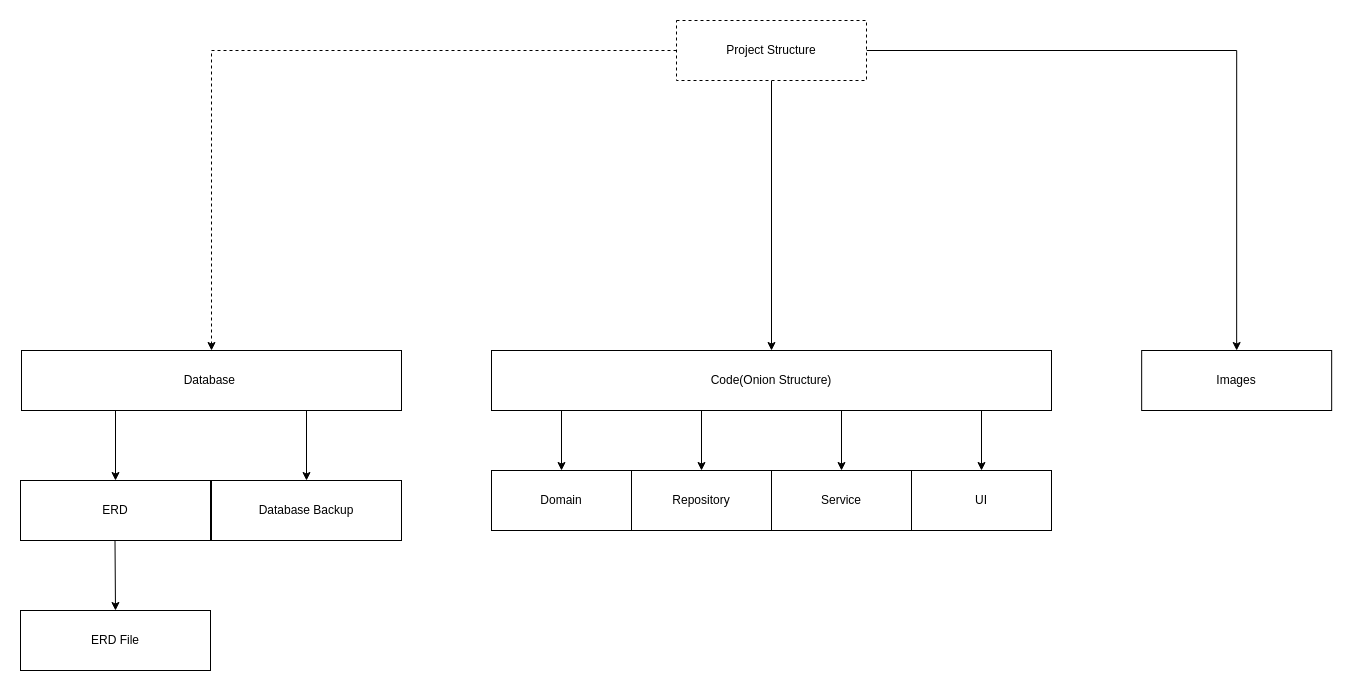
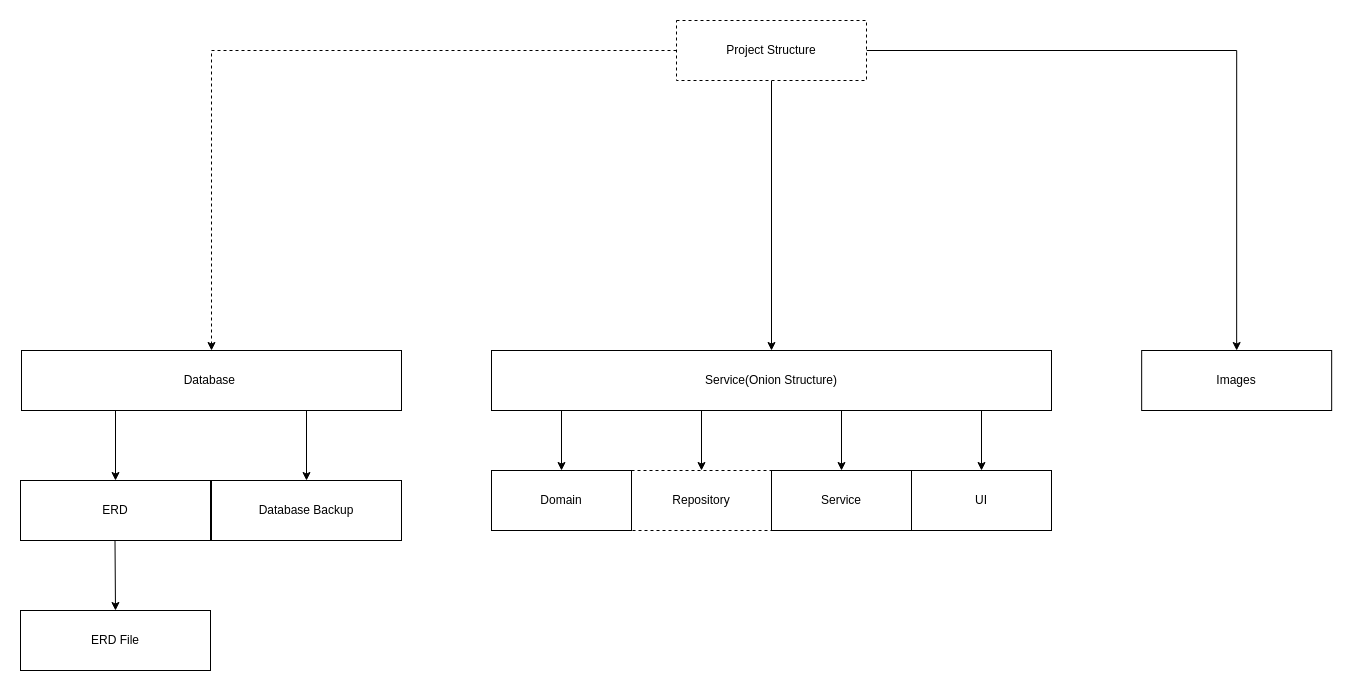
  <mxCell id="0" />
  <mxCell id="1" parent="0" />
  <mxCell id="2" value="Database&amp;nbsp;" style="rounded=0;whiteSpace=wrap;html=1;" vertex="1" parent="1"><mxGeometry x="21" width="380" height="60" as="geometry" y="350" /></mxCell>
  <mxCell id="3" value="Database Backup" style="rounded=0;whiteSpace=wrap;html=1;" vertex="1" parent="1"><mxGeometry y="480" width="190" height="60" as="geometry" x="211" /></mxCell>
  <mxCell id="4" value="" style="endArrow=classic;html=1;entryX=0.5;entryY=0;entryDx=0;entryDy=0;" edge="1" parent="1" target="3"><mxGeometry width="50" height="50" relative="1" as="geometry"><mxPoint x="306" y="410" as="sourcePoint" /><mxPoint x="171" y="430" as="targetPoint" /></mxGeometry></mxCell>
- <mxCell id="5" value="Code(Onion Structure)" style="rounded=0;whiteSpace=wrap;html=1;" vertex="1" parent="1"><mxGeometry x="491" width="560" height="60" as="geometry" y="350" /></mxCell>
- <mxCell id="6" value="Repository" style="rounded=0;whiteSpace=wrap;html=1;" vertex="1" parent="1"><mxGeometry x="631" y="470" width="140" height="60" as="geometry" /></mxCell>
+ <mxCell id="5" value="Service(Onion Structure)" style="rounded=0;whiteSpace=wrap;html=1;" vertex="1" parent="1"><mxGeometry x="491" width="560" height="60" as="geometry" y="350" /></mxCell>
+ <mxCell id="6" value="Repository" style="rounded=0;whiteSpace=wrap;html=1;dashed=1;" vertex="1" parent="1"><mxGeometry x="631" y="470" width="140" height="60" as="geometry" /></mxCell>
  <mxCell id="7" value="" style="endArrow=classic;html=1;exitX=0.5;exitY=1;exitDx=0;exitDy=0;entryX=0.5;entryY=0;entryDx=0;entryDy=0;" edge="1" parent="1" target="6"><mxGeometry width="50" height="50" relative="1" as="geometry"><mxPoint x="701" y="410" as="sourcePoint" /><mxPoint x="516" y="450" as="targetPoint" /></mxGeometry></mxCell>
  <mxCell id="8" value="Domain" style="rounded=0;whiteSpace=wrap;html=1;" vertex="1" parent="1"><mxGeometry x="491" y="470" width="140" height="60" as="geometry" /></mxCell>
  <mxCell id="9" value="" style="endArrow=classic;html=1;exitX=0.5;exitY=1;exitDx=0;exitDy=0;entryX=0.5;entryY=0;entryDx=0;entryDy=0;" edge="1" parent="1" target="8"><mxGeometry width="50" height="50" relative="1" as="geometry"><mxPoint x="561" y="410" as="sourcePoint" /><mxPoint x="376" y="450" as="targetPoint" /></mxGeometry></mxCell>
  <mxCell id="10" value="UI" style="rounded=0;whiteSpace=wrap;html=1;" vertex="1" parent="1"><mxGeometry x="911" y="470" width="140" height="60" as="geometry" /></mxCell>
  <mxCell id="11" value="" style="endArrow=classic;html=1;exitX=0.5;exitY=1;exitDx=0;exitDy=0;entryX=0.5;entryY=0;entryDx=0;entryDy=0;" edge="1" parent="1" target="10"><mxGeometry width="50" height="50" relative="1" as="geometry"><mxPoint x="981" y="410" as="sourcePoint" /><mxPoint x="796" y="450" as="targetPoint" /></mxGeometry></mxCell>
  <mxCell id="12" value="Service" style="rounded=0;whiteSpace=wrap;html=1;" vertex="1" parent="1"><mxGeometry x="771" y="470" width="140" height="60" as="geometry" /></mxCell>
  <mxCell id="13" value="" style="endArrow=classic;html=1;exitX=0.5;exitY=1;exitDx=0;exitDy=0;entryX=0.5;entryY=0;entryDx=0;entryDy=0;" edge="1" parent="1" target="12"><mxGeometry width="50" height="50" relative="1" as="geometry"><mxPoint x="841" y="410" as="sourcePoint" /><mxPoint x="656" y="450" as="targetPoint" /></mxGeometry></mxCell>
  <mxCell id="14" value="Images" style="rounded=0;whiteSpace=wrap;html=1;" vertex="1" parent="1"><mxGeometry x="1141.167" width="190" height="60" as="geometry" y="350" /></mxCell>
  <mxCell id="15" value="ERD" style="rounded=0;whiteSpace=wrap;html=1;" vertex="1" parent="1"><mxGeometry x="20" y="480" width="190" height="60" as="geometry" /></mxCell>
  <mxCell id="16" value="" style="endArrow=classic;html=1;entryX=0.5;entryY=0;entryDx=0;entryDy=0;" edge="1" parent="1" target="15"><mxGeometry width="50" height="50" relative="1" as="geometry"><mxPoint x="115" y="410" as="sourcePoint" /><mxPoint x="-20" y="430" as="targetPoint" /></mxGeometry></mxCell>
  <mxCell id="17" value="ERD File" style="rounded=0;whiteSpace=wrap;html=1;" vertex="1" parent="1"><mxGeometry x="20" y="610" width="190" height="60" as="geometry" /></mxCell>
  <mxCell id="18" value="" style="endArrow=classic;html=1;" edge="1" parent="1"><mxGeometry width="50" height="50" relative="1" as="geometry"><mxPoint x="114.5" y="540" as="sourcePoint" /><mxPoint x="115" y="610" as="targetPoint" /></mxGeometry></mxCell>
  <mxCell id="19" style="edgeStyle=orthogonalEdgeStyle;rounded=0;orthogonalLoop=1;jettySize=auto;html=1;entryX=0.5;entryY=0;entryDx=0;entryDy=0;dashed=1;" edge="1" parent="1" source="22" target="2"><mxGeometry relative="1" as="geometry" /></mxCell>
  <mxCell id="20" style="edgeStyle=orthogonalEdgeStyle;rounded=0;orthogonalLoop=1;jettySize=auto;html=1;entryX=0.5;entryY=0;entryDx=0;entryDy=0;" edge="1" parent="1" source="22" target="5"><mxGeometry relative="1" as="geometry" /></mxCell>
  <mxCell id="21" style="edgeStyle=orthogonalEdgeStyle;rounded=0;orthogonalLoop=1;jettySize=auto;html=1;entryX=0.5;entryY=0;entryDx=0;entryDy=0;" edge="1" parent="1" source="22" target="14"><mxGeometry relative="1" as="geometry" /></mxCell>
  <mxCell id="22" value="Project Structure&lt;br&gt;" style="rounded=0;whiteSpace=wrap;html=1;dashed=1;" vertex="1" parent="1"><mxGeometry x="676" y="20" width="190" height="60" as="geometry" /></mxCell>
